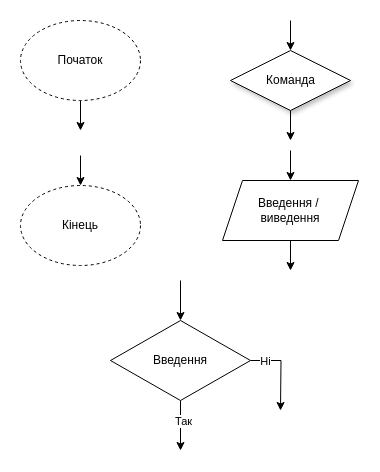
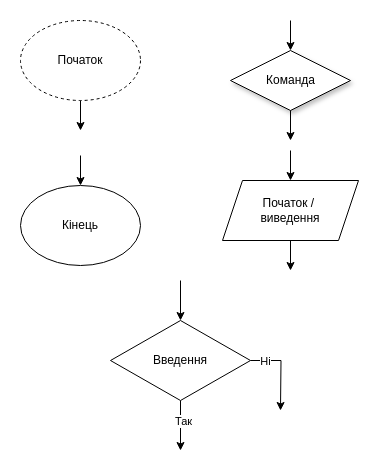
  <mxCell id="0" />
  <mxCell id="1" parent="0" />
  <mxCell id="2" value="Команда" style="rhombus;edgeStyle=orthogonalEdgeStyle;orthogonalLoop=1;jettySize=auto;html=1;shadow=1;strokeColor=default;" parent="1" vertex="1"><mxGeometry x="230" y="50" width="120" height="60" as="geometry" /></mxCell>
  <mxCell id="3" value="" style="endArrow=classic;html=1;rounded=0;entryX=0.5;entryY=0;entryDx=0;entryDy=0;" parent="1" target="2" edge="1"><mxGeometry width="50" height="50" relative="1" as="geometry"><mxPoint x="290" y="20" as="sourcePoint" /><mxPoint x="360" y="310" as="targetPoint" /></mxGeometry></mxCell>
  <mxCell id="4" value="" style="endArrow=classic;html=1;rounded=0;" parent="1" source="2" edge="1"><mxGeometry width="50" height="50" relative="1" as="geometry"><mxPoint x="310" y="360" as="sourcePoint" /><mxPoint x="290" y="140" as="targetPoint" /></mxGeometry></mxCell>
  <mxCell id="5" style="edgeStyle=orthogonalEdgeStyle;rounded=0;orthogonalLoop=1;jettySize=auto;html=1;exitX=0.5;exitY=1;exitDx=0;exitDy=0;" parent="1" source="6" edge="1"><mxGeometry relative="1" as="geometry"><mxPoint x="80" y="130" as="targetPoint" /></mxGeometry></mxCell>
  <mxCell id="6" value="Початок" style="ellipse;whiteSpace=wrap;html=1;dashed=1;" parent="1" vertex="1"><mxGeometry x="20" y="20" width="120" height="80" as="geometry" /></mxCell>
- <mxCell id="7" value="Кінець" style="ellipse;whiteSpace=wrap;html=1;dashed=1;" parent="1" vertex="1"><mxGeometry x="20" y="185" width="120" height="80" as="geometry" /></mxCell>
+ <mxCell id="7" value="Кінець" style="ellipse;whiteSpace=wrap;html=1;" parent="1" vertex="1"><mxGeometry x="20" y="185" width="120" height="80" as="geometry" /></mxCell>
  <mxCell id="8" value="" style="endArrow=classic;html=1;rounded=0;" parent="1" target="7" edge="1"><mxGeometry width="50" height="50" relative="1" as="geometry"><mxPoint x="80" y="155" as="sourcePoint" /><mxPoint x="360" y="295" as="targetPoint" /></mxGeometry></mxCell>
  <mxCell id="9" style="edgeStyle=orthogonalEdgeStyle;rounded=0;orthogonalLoop=1;jettySize=auto;html=1;" parent="1" source="13" edge="1"><mxGeometry relative="1" as="geometry"><mxPoint x="180" y="450" as="targetPoint" /></mxGeometry></mxCell>
  <mxCell id="10" value="Так" style="edgeLabel;html=1;align=center;verticalAlign=middle;resizable=0;points=[];" parent="9" vertex="1" connectable="0"><mxGeometry x="-0.208" y="2" relative="1" as="geometry"><mxPoint as="offset" /></mxGeometry></mxCell>
  <mxCell id="11" style="edgeStyle=orthogonalEdgeStyle;rounded=0;orthogonalLoop=1;jettySize=auto;html=1;exitX=1;exitY=0.5;exitDx=0;exitDy=0;" parent="1" source="13" edge="1"><mxGeometry relative="1" as="geometry"><mxPoint x="280" y="410" as="targetPoint" /></mxGeometry></mxCell>
  <mxCell id="12" value="Ні" style="edgeLabel;html=1;align=center;verticalAlign=middle;resizable=0;points=[];" parent="11" vertex="1" connectable="0"><mxGeometry x="-0.652" relative="1" as="geometry"><mxPoint as="offset" /></mxGeometry></mxCell>
  <mxCell id="13" value="Введення" style="rhombus;whiteSpace=wrap;html=1;" parent="1" vertex="1"><mxGeometry x="110" y="320" width="140" height="80" as="geometry" /></mxCell>
  <mxCell id="14" value="" style="endArrow=classic;html=1;rounded=0;entryX=0.5;entryY=0;entryDx=0;entryDy=0;" parent="1" target="13" edge="1"><mxGeometry width="50" height="50" relative="1" as="geometry"><mxPoint x="180" y="280" as="sourcePoint" /><mxPoint x="20" y="540" as="targetPoint" /></mxGeometry></mxCell>
- <mxCell id="15" value="Введення /&amp;nbsp;&lt;div&gt;&lt;span style=&quot;background-color: initial;&quot;&gt;виведення&lt;/span&gt;&lt;/div&gt;" style="shape=parallelogram;perimeter=parallelogramPerimeter;whiteSpace=wrap;html=1;fixedSize=1;" parent="1" vertex="1"><mxGeometry x="222" y="180" width="136" height="60" as="geometry" /></mxCell>
+ <mxCell id="15" value="Початок /&amp;nbsp;&lt;div&gt;&lt;span style=&quot;background-color: initial;&quot;&gt;виведення&lt;/span&gt;&lt;/div&gt;" style="shape=parallelogram;perimeter=parallelogramPerimeter;whiteSpace=wrap;html=1;fixedSize=1;" parent="1" vertex="1"><mxGeometry x="222" y="180" width="136" height="60" as="geometry" /></mxCell>
  <mxCell id="16" value="" style="endArrow=classic;html=1;rounded=0;entryX=0.5;entryY=0;entryDx=0;entryDy=0;" parent="1" target="15" edge="1"><mxGeometry width="50" height="50" relative="1" as="geometry"><mxPoint x="290" y="150" as="sourcePoint" /><mxPoint x="368" y="310" as="targetPoint" /></mxGeometry></mxCell>
  <mxCell id="17" value="" style="endArrow=classic;html=1;rounded=0;exitX=0.5;exitY=1;exitDx=0;exitDy=0;" parent="1" source="15" edge="1"><mxGeometry width="50" height="50" relative="1" as="geometry"><mxPoint x="318" y="360" as="sourcePoint" /><mxPoint x="290" y="270" as="targetPoint" /></mxGeometry></mxCell>
